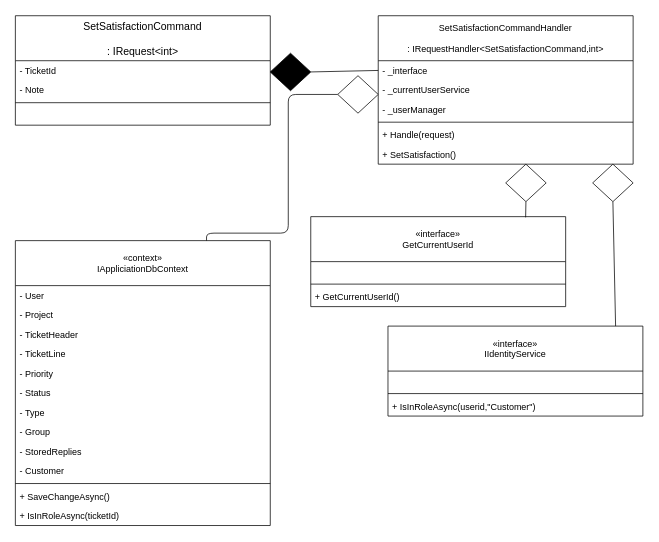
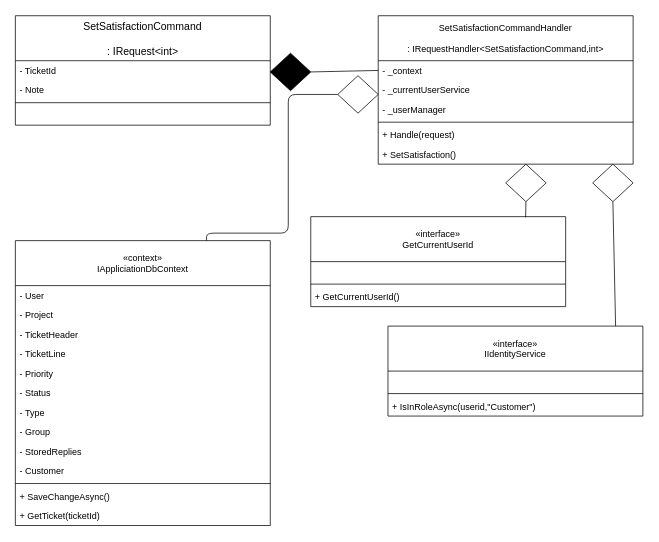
  <mxCell id="0" />
  <mxCell id="1" parent="0" />
  <mxCell id="2" value="«context»&#10;IAppliciationDbContext" style="swimlane;fontStyle=0;childLayout=stackLayout;horizontal=1;startSize=60;fillColor=none;horizontalStack=0;resizeParent=1;resizeParentMax=0;resizeLast=0;collapsible=1;marginBottom=0;" vertex="1" parent="1"><mxGeometry x="20" y="320" width="340" height="380" as="geometry" /></mxCell>
  <mxCell id="3" value="- User" style="text;strokeColor=none;fillColor=none;align=left;verticalAlign=top;spacingLeft=4;spacingRight=4;overflow=hidden;rotatable=0;points=[[0,0.5],[1,0.5]];portConstraint=eastwest;" vertex="1" parent="2"><mxGeometry y="60" width="340" height="26" as="geometry" /></mxCell>
  <mxCell id="4" value="- Project" style="text;strokeColor=none;fillColor=none;align=left;verticalAlign=top;spacingLeft=4;spacingRight=4;overflow=hidden;rotatable=0;points=[[0,0.5],[1,0.5]];portConstraint=eastwest;" vertex="1" parent="2"><mxGeometry y="86" width="340" height="26" as="geometry" /></mxCell>
  <mxCell id="5" value="- TicketHeader" style="text;strokeColor=none;fillColor=none;align=left;verticalAlign=top;spacingLeft=4;spacingRight=4;overflow=hidden;rotatable=0;points=[[0,0.5],[1,0.5]];portConstraint=eastwest;" vertex="1" parent="2"><mxGeometry y="112" width="340" height="26" as="geometry" /></mxCell>
  <mxCell id="6" value="- TicketLine" style="text;strokeColor=none;fillColor=none;align=left;verticalAlign=top;spacingLeft=4;spacingRight=4;overflow=hidden;rotatable=0;points=[[0,0.5],[1,0.5]];portConstraint=eastwest;" vertex="1" parent="2"><mxGeometry y="138" width="340" height="26" as="geometry" /></mxCell>
  <mxCell id="7" value="- Priority" style="text;strokeColor=none;fillColor=none;align=left;verticalAlign=top;spacingLeft=4;spacingRight=4;overflow=hidden;rotatable=0;points=[[0,0.5],[1,0.5]];portConstraint=eastwest;" vertex="1" parent="2"><mxGeometry y="164" width="340" height="26" as="geometry" /></mxCell>
  <mxCell id="8" value="- Status" style="text;strokeColor=none;fillColor=none;align=left;verticalAlign=top;spacingLeft=4;spacingRight=4;overflow=hidden;rotatable=0;points=[[0,0.5],[1,0.5]];portConstraint=eastwest;" vertex="1" parent="2"><mxGeometry y="190" width="340" height="26" as="geometry" /></mxCell>
  <mxCell id="9" value="- Type" style="text;strokeColor=none;fillColor=none;align=left;verticalAlign=top;spacingLeft=4;spacingRight=4;overflow=hidden;rotatable=0;points=[[0,0.5],[1,0.5]];portConstraint=eastwest;" vertex="1" parent="2"><mxGeometry y="216" width="340" height="26" as="geometry" /></mxCell>
  <mxCell id="10" value="- Group" style="text;strokeColor=none;fillColor=none;align=left;verticalAlign=top;spacingLeft=4;spacingRight=4;overflow=hidden;rotatable=0;points=[[0,0.5],[1,0.5]];portConstraint=eastwest;" vertex="1" parent="2"><mxGeometry y="242" width="340" height="26" as="geometry" /></mxCell>
  <mxCell id="11" value="- StoredReplies" style="text;strokeColor=none;fillColor=none;align=left;verticalAlign=top;spacingLeft=4;spacingRight=4;overflow=hidden;rotatable=0;points=[[0,0.5],[1,0.5]];portConstraint=eastwest;" vertex="1" parent="2"><mxGeometry y="268" width="340" height="26" as="geometry" /></mxCell>
  <mxCell id="12" value="- Customer" style="text;strokeColor=none;fillColor=none;align=left;verticalAlign=top;spacingLeft=4;spacingRight=4;overflow=hidden;rotatable=0;points=[[0,0.5],[1,0.5]];portConstraint=eastwest;" vertex="1" parent="2"><mxGeometry y="294" width="340" height="26" as="geometry" /></mxCell>
  <mxCell id="13" value="" style="line;strokeWidth=1;fillColor=none;align=left;verticalAlign=middle;spacingTop=-1;spacingLeft=3;spacingRight=3;rotatable=0;labelPosition=right;points=[];portConstraint=eastwest;" vertex="1" parent="2"><mxGeometry y="320" width="340" height="8" as="geometry" /></mxCell>
  <mxCell id="14" value="+ SaveChangeAsync()" style="text;strokeColor=none;fillColor=none;align=left;verticalAlign=top;spacingLeft=4;spacingRight=4;overflow=hidden;rotatable=0;points=[[0,0.5],[1,0.5]];portConstraint=eastwest;" vertex="1" parent="2"><mxGeometry y="328" width="340" height="26" as="geometry" /></mxCell>
- <mxCell id="15" value="+ IsInRoleAsync(ticketId)" style="text;strokeColor=none;fillColor=none;align=left;verticalAlign=top;spacingLeft=4;spacingRight=4;overflow=hidden;rotatable=0;points=[[0,0.5],[1,0.5]];portConstraint=eastwest;" vertex="1" parent="2"><mxGeometry y="354" width="340" height="26" as="geometry" /></mxCell>
+ <mxCell id="15" value="+ GetTicket(ticketId)" style="text;strokeColor=none;fillColor=none;align=left;verticalAlign=top;spacingLeft=4;spacingRight=4;overflow=hidden;rotatable=0;points=[[0,0.5],[1,0.5]];portConstraint=eastwest;" vertex="1" parent="2"><mxGeometry y="354" width="340" height="26" as="geometry" /></mxCell>
  <mxCell id="16" value="SetSatisfactionCommand&#10;&#10;: IRequest&lt;int&gt;" style="swimlane;fontStyle=0;childLayout=stackLayout;horizontal=1;startSize=60;horizontalStack=0;resizeParent=1;resizeParentMax=0;resizeLast=0;collapsible=1;marginBottom=0;align=center;fontSize=14;" vertex="1" parent="1"><mxGeometry x="20" y="20" width="340" height="146" as="geometry" /></mxCell>
  <mxCell id="17" value="- TicketId" style="text;strokeColor=none;fillColor=none;align=left;verticalAlign=top;spacingLeft=4;spacingRight=4;overflow=hidden;rotatable=0;points=[[0,0.5],[1,0.5]];portConstraint=eastwest;" vertex="1" parent="16"><mxGeometry y="60" width="340" height="26" as="geometry" /></mxCell>
  <mxCell id="18" value="- Note" style="text;strokeColor=none;fillColor=none;align=left;verticalAlign=top;spacingLeft=4;spacingRight=4;overflow=hidden;rotatable=0;points=[[0,0.5],[1,0.5]];portConstraint=eastwest;" vertex="1" parent="16"><mxGeometry y="86" width="340" height="26" as="geometry" /></mxCell>
  <mxCell id="19" value="" style="line;strokeWidth=1;fillColor=none;align=left;verticalAlign=middle;spacingTop=-1;spacingLeft=3;spacingRight=3;rotatable=0;labelPosition=right;points=[];portConstraint=eastwest;" vertex="1" parent="16"><mxGeometry y="112" width="340" height="8" as="geometry" /></mxCell>
  <mxCell id="20" value=" " style="text;strokeColor=none;fillColor=none;align=left;verticalAlign=top;spacingLeft=4;spacingRight=4;overflow=hidden;rotatable=0;points=[[0,0.5],[1,0.5]];portConstraint=eastwest;" vertex="1" parent="16"><mxGeometry y="120" width="340" height="26" as="geometry" /></mxCell>
  <mxCell id="21" value="SetSatisfactionCommandHandler&#10;&#10;: IRequestHandler&lt;SetSatisfactionCommand,int&gt;" style="swimlane;fontStyle=0;childLayout=stackLayout;horizontal=1;startSize=60;fillColor=none;horizontalStack=0;resizeParent=1;resizeParentMax=0;resizeLast=0;collapsible=1;marginBottom=0;" vertex="1" parent="1"><mxGeometry x="504" y="20" width="340" height="198" as="geometry" /></mxCell>
- <mxCell id="22" value="- _interface" style="text;strokeColor=none;fillColor=none;align=left;verticalAlign=top;spacingLeft=4;spacingRight=4;overflow=hidden;rotatable=0;points=[[0,0.5],[1,0.5]];portConstraint=eastwest;" vertex="1" parent="21"><mxGeometry y="60" width="340" height="26" as="geometry" /></mxCell>
+ <mxCell id="22" value="- _context" style="text;strokeColor=none;fillColor=none;align=left;verticalAlign=top;spacingLeft=4;spacingRight=4;overflow=hidden;rotatable=0;points=[[0,0.5],[1,0.5]];portConstraint=eastwest;" vertex="1" parent="21"><mxGeometry y="60" width="340" height="26" as="geometry" /></mxCell>
  <mxCell id="23" value="- _currentUserService" style="text;strokeColor=none;fillColor=none;align=left;verticalAlign=top;spacingLeft=4;spacingRight=4;overflow=hidden;rotatable=0;points=[[0,0.5],[1,0.5]];portConstraint=eastwest;" vertex="1" parent="21"><mxGeometry y="86" width="340" height="26" as="geometry" /></mxCell>
  <mxCell id="24" value="- _userManager" style="text;strokeColor=none;fillColor=none;align=left;verticalAlign=top;spacingLeft=4;spacingRight=4;overflow=hidden;rotatable=0;points=[[0,0.5],[1,0.5]];portConstraint=eastwest;" vertex="1" parent="21"><mxGeometry y="112" width="340" height="26" as="geometry" /></mxCell>
  <mxCell id="25" value="" style="line;strokeWidth=1;fillColor=none;align=left;verticalAlign=middle;spacingTop=-1;spacingLeft=3;spacingRight=3;rotatable=0;labelPosition=right;points=[];portConstraint=eastwest;" vertex="1" parent="21"><mxGeometry y="138" width="340" height="8" as="geometry" /></mxCell>
  <mxCell id="26" value="+ Handle(request)" style="text;strokeColor=none;fillColor=none;align=left;verticalAlign=top;spacingLeft=4;spacingRight=4;overflow=hidden;rotatable=0;points=[[0,0.5],[1,0.5]];portConstraint=eastwest;" vertex="1" parent="21"><mxGeometry y="146" width="340" height="26" as="geometry" /></mxCell>
  <mxCell id="27" value="+ SetSatisfaction()" style="text;strokeColor=none;fillColor=none;align=left;verticalAlign=top;spacingLeft=4;spacingRight=4;overflow=hidden;rotatable=0;points=[[0,0.5],[1,0.5]];portConstraint=eastwest;" vertex="1" parent="21"><mxGeometry y="172" width="340" height="26" as="geometry" /></mxCell>
  <mxCell id="28" value="" style="endArrow=none;html=1;entryX=0;entryY=0.5;entryDx=0;entryDy=0;exitX=1;exitY=0.5;exitDx=0;exitDy=0;exitPerimeter=0;" edge="1" parent="1" source="29" target="22"><mxGeometry width="50" height="50" relative="1" as="geometry"><mxPoint x="414" y="93" as="sourcePoint" /><mxPoint x="544" y="350" as="targetPoint" /></mxGeometry></mxCell>
  <mxCell id="29" value="" style="strokeWidth=1;html=1;shape=mxgraph.flowchart.decision;whiteSpace=wrap;fillColor=#000000;" vertex="1" parent="1"><mxGeometry x="360" y="70" width="54" height="50" as="geometry" /></mxCell>
  <mxCell id="30" value="" style="endArrow=none;html=1;entryX=0.75;entryY=0;entryDx=0;entryDy=0;exitX=0;exitY=0.5;exitDx=0;exitDy=0;exitPerimeter=0;" edge="1" parent="1" source="31" target="2"><mxGeometry width="50" height="50" relative="1" as="geometry"><mxPoint x="414" y="193" as="sourcePoint" /><mxPoint x="350" y="410" as="targetPoint" /><Array as="points"><mxPoint x="384" y="125" /><mxPoint x="384" y="310" /><mxPoint x="275" y="310" /></Array></mxGeometry></mxCell>
  <mxCell id="31" value="" style="strokeWidth=1;html=1;shape=mxgraph.flowchart.decision;whiteSpace=wrap;" vertex="1" parent="1"><mxGeometry x="450" y="100" width="54" height="50" as="geometry" /></mxCell>
  <mxCell id="32" value="" style="endArrow=none;html=1;exitX=0.5;exitY=1;exitDx=0;exitDy=0;exitPerimeter=0;entryX=0.843;entryY=0.008;entryDx=0;entryDy=0;entryPerimeter=0;" edge="1" parent="1" source="33" target="36"><mxGeometry width="50" height="50" relative="1" as="geometry"><mxPoint x="720" y="396.69" as="sourcePoint" /><mxPoint x="858.14" y="724.002" as="targetPoint" /><Array as="points" /></mxGeometry></mxCell>
  <mxCell id="33" value="" style="strokeWidth=1;html=1;shape=mxgraph.flowchart.decision;whiteSpace=wrap;" vertex="1" parent="1"><mxGeometry x="674" y="218" width="54" height="50" as="geometry" /></mxCell>
  <mxCell id="34" value="" style="endArrow=none;html=1;exitX=0.5;exitY=1;exitDx=0;exitDy=0;exitPerimeter=0;entryX=0.843;entryY=0.008;entryDx=0;entryDy=0;entryPerimeter=0;" edge="1" parent="1" source="35"><mxGeometry width="50" height="50" relative="1" as="geometry"><mxPoint x="840" y="542" as="sourcePoint" /><mxPoint x="820.62" y="433.998" as="targetPoint" /><Array as="points" /></mxGeometry></mxCell>
  <mxCell id="35" value="" style="strokeWidth=1;html=1;shape=mxgraph.flowchart.decision;whiteSpace=wrap;" vertex="1" parent="1"><mxGeometry x="790" y="218" width="54" height="50" as="geometry" /></mxCell>
  <mxCell id="36" value="«interface»&#10;GetCurrentUserId" style="swimlane;fontStyle=0;childLayout=stackLayout;horizontal=1;startSize=60;fillColor=none;horizontalStack=0;resizeParent=1;resizeParentMax=0;resizeLast=0;collapsible=1;marginBottom=0;" vertex="1" parent="1"><mxGeometry x="414" y="288" width="340" height="120" as="geometry" /></mxCell>
  <mxCell id="37" value=" " style="text;strokeColor=none;fillColor=none;align=left;verticalAlign=top;spacingLeft=4;spacingRight=4;overflow=hidden;rotatable=0;points=[[0,0.5],[1,0.5]];portConstraint=eastwest;" vertex="1" parent="36"><mxGeometry y="60" width="340" height="26" as="geometry" /></mxCell>
  <mxCell id="38" value="" style="line;strokeWidth=1;fillColor=none;align=left;verticalAlign=middle;spacingTop=-1;spacingLeft=3;spacingRight=3;rotatable=0;labelPosition=right;points=[];portConstraint=eastwest;" vertex="1" parent="36"><mxGeometry y="86" width="340" height="8" as="geometry" /></mxCell>
  <mxCell id="39" value="+ GetCurrentUserId()" style="text;strokeColor=none;fillColor=none;align=left;verticalAlign=top;spacingLeft=4;spacingRight=4;overflow=hidden;rotatable=0;points=[[0,0.5],[1,0.5]];portConstraint=eastwest;" vertex="1" parent="36"><mxGeometry y="94" width="340" height="26" as="geometry" /></mxCell>
  <mxCell id="40" value="«interface»&#10;IIdentityService" style="swimlane;fontStyle=0;childLayout=stackLayout;horizontal=1;startSize=60;fillColor=none;horizontalStack=0;resizeParent=1;resizeParentMax=0;resizeLast=0;collapsible=1;marginBottom=0;" vertex="1" parent="1"><mxGeometry x="517" y="434" width="340" height="120" as="geometry" /></mxCell>
  <mxCell id="41" value=" " style="text;strokeColor=none;fillColor=none;align=left;verticalAlign=top;spacingLeft=4;spacingRight=4;overflow=hidden;rotatable=0;points=[[0,0.5],[1,0.5]];portConstraint=eastwest;" vertex="1" parent="40"><mxGeometry y="60" width="340" height="26" as="geometry" /></mxCell>
  <mxCell id="42" value="" style="line;strokeWidth=1;fillColor=none;align=left;verticalAlign=middle;spacingTop=-1;spacingLeft=3;spacingRight=3;rotatable=0;labelPosition=right;points=[];portConstraint=eastwest;" vertex="1" parent="40"><mxGeometry y="86" width="340" height="8" as="geometry" /></mxCell>
  <mxCell id="43" value="+ IsInRoleAsync(userid,&quot;Customer&quot;)" style="text;strokeColor=none;fillColor=none;align=left;verticalAlign=top;spacingLeft=4;spacingRight=4;overflow=hidden;rotatable=0;points=[[0,0.5],[1,0.5]];portConstraint=eastwest;" vertex="1" parent="40"><mxGeometry y="94" width="340" height="26" as="geometry" /></mxCell>
